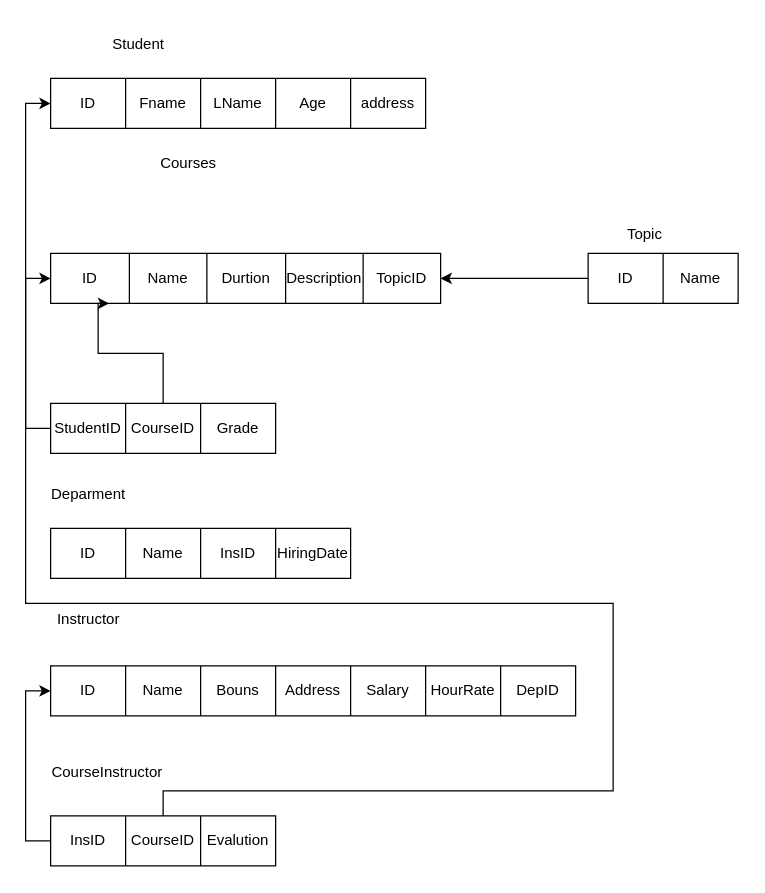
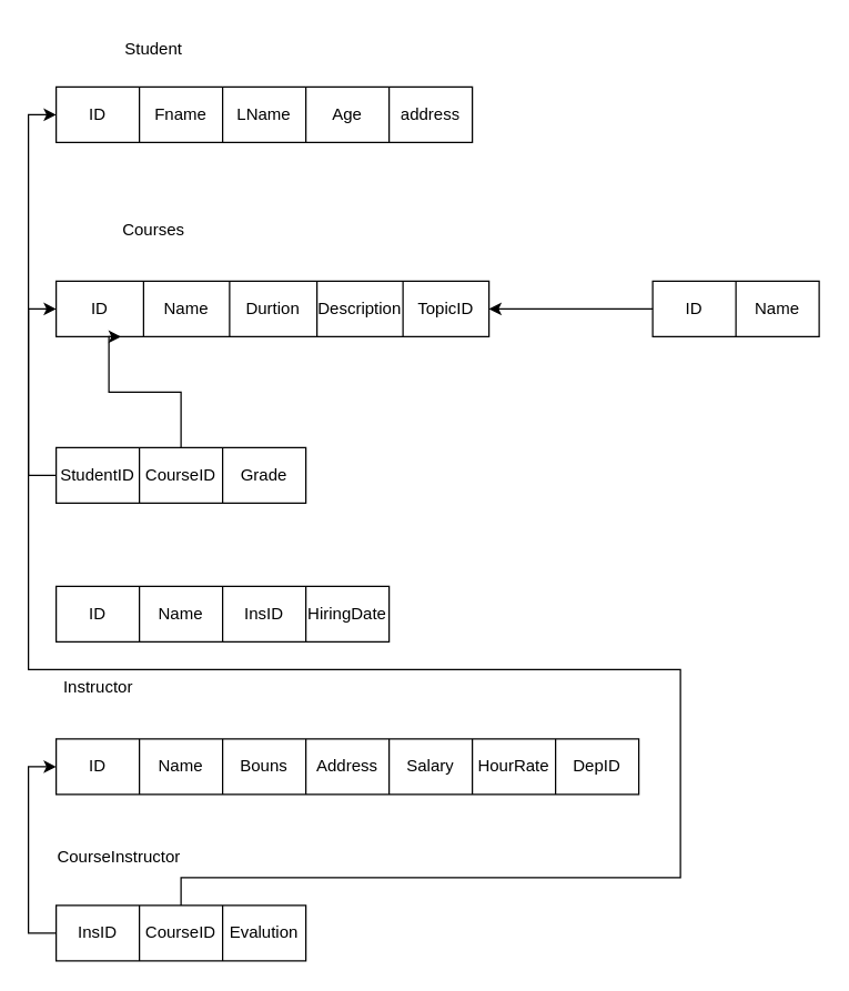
  <mxCell id="0" />
  <mxCell id="1" parent="0" />
  <mxCell id="2" value="Student" style="text;html=1;align=center;verticalAlign=middle;resizable=0;points=[];autosize=1;strokeColor=none;fillColor=none;" vertex="1" parent="1"><mxGeometry x="80" y="20" width="60" height="30" as="geometry" /></mxCell>
- <mxCell id="3" value="Courses" style="text;html=1;align=center;verticalAlign=middle;resizable=0;points=[];autosize=1;strokeColor=none;fillColor=none;" vertex="1" parent="1"><mxGeometry x="115" y="115" width="70" height="30" as="geometry" /></mxCell>
+ <mxCell id="3" value="Courses" style="text;html=1;align=center;verticalAlign=middle;resizable=0;points=[];autosize=1;strokeColor=none;fillColor=none;" vertex="1" parent="1"><mxGeometry x="75" y="150" width="70" height="30" as="geometry" /></mxCell>
  <mxCell id="4" value="" style="shape=table;startSize=0;container=1;collapsible=0;childLayout=tableLayout;" vertex="1" parent="1"><mxGeometry y="62" width="300" height="40" as="geometry" x="40" /></mxCell>
  <mxCell id="5" value="" style="shape=tableRow;horizontal=0;startSize=0;swimlaneHead=0;swimlaneBody=0;strokeColor=inherit;top=0;left=0;bottom=0;right=0;collapsible=0;dropTarget=0;fillColor=none;points=[[0,0.5],[1,0.5]];portConstraint=eastwest;" vertex="1" parent="4"><mxGeometry width="300" height="40" as="geometry" /></mxCell>
  <mxCell id="6" value="ID" style="shape=partialRectangle;html=1;whiteSpace=wrap;connectable=0;strokeColor=inherit;overflow=hidden;fillColor=none;top=0;left=0;bottom=0;right=0;pointerEvents=1;" vertex="1" parent="5"><mxGeometry width="60" height="40" as="geometry"><mxRectangle width="60" height="40" as="alternateBounds" /></mxGeometry></mxCell>
  <mxCell id="7" value="Fname" style="shape=partialRectangle;html=1;whiteSpace=wrap;connectable=0;strokeColor=inherit;overflow=hidden;fillColor=none;top=0;left=0;bottom=0;right=0;pointerEvents=1;" vertex="1" parent="5"><mxGeometry x="60" width="60" height="40" as="geometry"><mxRectangle width="60" height="40" as="alternateBounds" /></mxGeometry></mxCell>
  <mxCell id="8" value="LName" style="shape=partialRectangle;html=1;whiteSpace=wrap;connectable=0;strokeColor=inherit;overflow=hidden;fillColor=none;top=0;left=0;bottom=0;right=0;pointerEvents=1;" vertex="1" parent="5"><mxGeometry x="120" width="60" height="40" as="geometry"><mxRectangle width="60" height="40" as="alternateBounds" /></mxGeometry></mxCell>
  <mxCell id="9" value="Age" style="shape=partialRectangle;html=1;whiteSpace=wrap;connectable=0;strokeColor=inherit;overflow=hidden;fillColor=none;top=0;left=0;bottom=0;right=0;pointerEvents=1;" vertex="1" parent="5"><mxGeometry x="180" width="60" height="40" as="geometry"><mxRectangle width="60" height="40" as="alternateBounds" /></mxGeometry></mxCell>
  <mxCell id="10" value="address" style="shape=partialRectangle;html=1;whiteSpace=wrap;connectable=0;strokeColor=inherit;overflow=hidden;fillColor=none;top=0;left=0;bottom=0;right=0;pointerEvents=1;" vertex="1" parent="5"><mxGeometry x="240" width="60" height="40" as="geometry"><mxRectangle width="60" height="40" as="alternateBounds" /></mxGeometry></mxCell>
  <mxCell id="11" value="" style="shape=table;startSize=0;container=1;collapsible=0;childLayout=tableLayout;" vertex="1" parent="1"><mxGeometry y="202" width="312" height="40" as="geometry" x="40" /></mxCell>
  <mxCell id="12" value="" style="shape=tableRow;horizontal=0;startSize=0;swimlaneHead=0;swimlaneBody=0;strokeColor=inherit;top=0;left=0;bottom=0;right=0;collapsible=0;dropTarget=0;fillColor=none;points=[[0,0.5],[1,0.5]];portConstraint=eastwest;" vertex="1" parent="11"><mxGeometry width="312" height="40" as="geometry" /></mxCell>
  <mxCell id="13" value="ID" style="shape=partialRectangle;html=1;whiteSpace=wrap;connectable=0;strokeColor=inherit;overflow=hidden;fillColor=none;top=0;left=0;bottom=0;right=0;pointerEvents=1;" vertex="1" parent="12"><mxGeometry width="63" height="40" as="geometry"><mxRectangle width="63" height="40" as="alternateBounds" /></mxGeometry></mxCell>
  <mxCell id="14" value="Name" style="shape=partialRectangle;html=1;whiteSpace=wrap;connectable=0;strokeColor=inherit;overflow=hidden;fillColor=none;top=0;left=0;bottom=0;right=0;pointerEvents=1;" vertex="1" parent="12"><mxGeometry x="63" width="62" height="40" as="geometry"><mxRectangle width="62" height="40" as="alternateBounds" /></mxGeometry></mxCell>
  <mxCell id="15" value="Durtion" style="shape=partialRectangle;html=1;whiteSpace=wrap;connectable=0;strokeColor=inherit;overflow=hidden;fillColor=none;top=0;left=0;bottom=0;right=0;pointerEvents=1;" vertex="1" parent="12"><mxGeometry x="125" width="63" height="40" as="geometry"><mxRectangle width="63" height="40" as="alternateBounds" /></mxGeometry></mxCell>
  <mxCell id="16" value="Description" style="shape=partialRectangle;html=1;whiteSpace=wrap;connectable=0;strokeColor=inherit;overflow=hidden;fillColor=none;top=0;left=0;bottom=0;right=0;pointerEvents=1;" vertex="1" parent="12"><mxGeometry x="188" width="62" height="40" as="geometry"><mxRectangle width="62" height="40" as="alternateBounds" /></mxGeometry></mxCell>
  <mxCell id="17" value="TopicID" style="shape=partialRectangle;html=1;whiteSpace=wrap;connectable=0;strokeColor=inherit;overflow=hidden;fillColor=none;top=0;left=0;bottom=0;right=0;pointerEvents=1;" vertex="1" parent="12"><mxGeometry x="250" width="62" height="40" as="geometry"><mxRectangle width="62" height="40" as="alternateBounds" /></mxGeometry></mxCell>
  <mxCell id="18" value="" style="shape=table;startSize=0;container=1;collapsible=0;childLayout=tableLayout;" vertex="1" parent="1"><mxGeometry y="322" width="180" height="40" as="geometry" x="40" /></mxCell>
  <mxCell id="19" value="" style="shape=tableRow;horizontal=0;startSize=0;swimlaneHead=0;swimlaneBody=0;strokeColor=inherit;top=0;left=0;bottom=0;right=0;collapsible=0;dropTarget=0;fillColor=none;points=[[0,0.5],[1,0.5]];portConstraint=eastwest;" vertex="1" parent="18"><mxGeometry width="180" height="40" as="geometry" /></mxCell>
  <mxCell id="20" value="StudentID" style="shape=partialRectangle;html=1;whiteSpace=wrap;connectable=0;strokeColor=inherit;overflow=hidden;fillColor=none;top=0;left=0;bottom=0;right=0;pointerEvents=1;" vertex="1" parent="19"><mxGeometry width="60" height="40" as="geometry"><mxRectangle width="60" height="40" as="alternateBounds" /></mxGeometry></mxCell>
  <mxCell id="21" value="CourseID" style="shape=partialRectangle;html=1;whiteSpace=wrap;connectable=0;strokeColor=inherit;overflow=hidden;fillColor=none;top=0;left=0;bottom=0;right=0;pointerEvents=1;" vertex="1" parent="19"><mxGeometry x="60" width="60" height="40" as="geometry"><mxRectangle width="60" height="40" as="alternateBounds" /></mxGeometry></mxCell>
  <mxCell id="22" value="Grade" style="shape=partialRectangle;html=1;whiteSpace=wrap;connectable=0;strokeColor=inherit;overflow=hidden;fillColor=none;top=0;left=0;bottom=0;right=0;pointerEvents=1;" vertex="1" parent="19"><mxGeometry x="120" width="60" height="40" as="geometry"><mxRectangle width="60" height="40" as="alternateBounds" /></mxGeometry></mxCell>
  <mxCell id="23" style="edgeStyle=orthogonalEdgeStyle;rounded=0;orthogonalLoop=1;jettySize=auto;html=1;entryX=0;entryY=0.5;entryDx=0;entryDy=0;" edge="1" parent="1" source="19" target="5"><mxGeometry relative="1" as="geometry"><Array as="points"><mxPoint x="20" y="342" /><mxPoint x="20" y="82" /></Array></mxGeometry></mxCell>
  <mxCell id="24" style="edgeStyle=orthogonalEdgeStyle;rounded=0;orthogonalLoop=1;jettySize=auto;html=1;entryX=0.15;entryY=1;entryDx=0;entryDy=0;entryPerimeter=0;" edge="1" parent="1" source="19" target="12"><mxGeometry relative="1" as="geometry"><Array as="points"><mxPoint x="130" y="282" /><mxPoint x="78" y="282" /></Array></mxGeometry></mxCell>
- <mxCell id="25" value="Topic" style="text;html=1;align=center;verticalAlign=middle;resizable=0;points=[];autosize=1;strokeColor=none;fillColor=none;" vertex="1" parent="1"><mxGeometry x="490" y="172" width="50" height="30" as="geometry" /></mxCell>
  <mxCell id="26" value="" style="shape=table;startSize=0;container=1;collapsible=0;childLayout=tableLayout;" vertex="1" parent="1"><mxGeometry x="470" y="202" width="120" height="40" as="geometry" /></mxCell>
  <mxCell id="27" value="" style="shape=tableRow;horizontal=0;startSize=0;swimlaneHead=0;swimlaneBody=0;strokeColor=inherit;top=0;left=0;bottom=0;right=0;collapsible=0;dropTarget=0;fillColor=none;points=[[0,0.5],[1,0.5]];portConstraint=eastwest;" vertex="1" parent="26"><mxGeometry width="120" height="40" as="geometry" /></mxCell>
  <mxCell id="28" value="ID" style="shape=partialRectangle;html=1;whiteSpace=wrap;connectable=0;strokeColor=inherit;overflow=hidden;fillColor=none;top=0;left=0;bottom=0;right=0;pointerEvents=1;" vertex="1" parent="27"><mxGeometry width="60" height="40" as="geometry"><mxRectangle width="60" height="40" as="alternateBounds" /></mxGeometry></mxCell>
  <mxCell id="29" value="Name" style="shape=partialRectangle;html=1;whiteSpace=wrap;connectable=0;strokeColor=inherit;overflow=hidden;fillColor=none;top=0;left=0;bottom=0;right=0;pointerEvents=1;" vertex="1" parent="27"><mxGeometry x="60" width="60" height="40" as="geometry"><mxRectangle width="60" height="40" as="alternateBounds" /></mxGeometry></mxCell>
  <mxCell id="30" style="edgeStyle=orthogonalEdgeStyle;rounded=0;orthogonalLoop=1;jettySize=auto;html=1;entryX=1;entryY=0.5;entryDx=0;entryDy=0;" edge="1" parent="1" source="27" target="12"><mxGeometry relative="1" as="geometry" /></mxCell>
- <mxCell id="31" value="Deparment" style="text;html=1;align=center;verticalAlign=middle;resizable=0;points=[];autosize=1;strokeColor=none;fillColor=none;" vertex="1" parent="1"><mxGeometry x="30" y="380" width="80" height="30" as="geometry" /></mxCell>
  <mxCell id="32" value="" style="shape=table;startSize=0;container=1;collapsible=0;childLayout=tableLayout;" vertex="1" parent="1"><mxGeometry y="422" width="240" height="40" as="geometry" x="40" /></mxCell>
  <mxCell id="33" value="" style="shape=tableRow;horizontal=0;startSize=0;swimlaneHead=0;swimlaneBody=0;strokeColor=inherit;top=0;left=0;bottom=0;right=0;collapsible=0;dropTarget=0;fillColor=none;points=[[0,0.5],[1,0.5]];portConstraint=eastwest;" vertex="1" parent="32"><mxGeometry width="240" height="40" as="geometry" /></mxCell>
  <mxCell id="34" value="ID" style="shape=partialRectangle;html=1;whiteSpace=wrap;connectable=0;strokeColor=inherit;overflow=hidden;fillColor=none;top=0;left=0;bottom=0;right=0;pointerEvents=1;" vertex="1" parent="33"><mxGeometry width="60" height="40" as="geometry"><mxRectangle width="60" height="40" as="alternateBounds" /></mxGeometry></mxCell>
  <mxCell id="35" value="Name" style="shape=partialRectangle;html=1;whiteSpace=wrap;connectable=0;strokeColor=inherit;overflow=hidden;fillColor=none;top=0;left=0;bottom=0;right=0;pointerEvents=1;" vertex="1" parent="33"><mxGeometry x="60" width="60" height="40" as="geometry"><mxRectangle width="60" height="40" as="alternateBounds" /></mxGeometry></mxCell>
  <mxCell id="36" value="InsID" style="shape=partialRectangle;html=1;whiteSpace=wrap;connectable=0;strokeColor=inherit;overflow=hidden;fillColor=none;top=0;left=0;bottom=0;right=0;pointerEvents=1;" vertex="1" parent="33"><mxGeometry x="120" width="60" height="40" as="geometry"><mxRectangle width="60" height="40" as="alternateBounds" /></mxGeometry></mxCell>
  <mxCell id="37" value="HiringDate" style="shape=partialRectangle;html=1;whiteSpace=wrap;connectable=0;strokeColor=inherit;overflow=hidden;fillColor=none;top=0;left=0;bottom=0;right=0;pointerEvents=1;" vertex="1" parent="33"><mxGeometry x="180" width="60" height="40" as="geometry"><mxRectangle width="60" height="40" as="alternateBounds" /></mxGeometry></mxCell>
  <mxCell id="38" value="Instructor" style="text;html=1;align=center;verticalAlign=middle;resizable=0;points=[];autosize=1;strokeColor=none;fillColor=none;" vertex="1" parent="1"><mxGeometry x="35" y="480" width="70" height="30" as="geometry" /></mxCell>
  <mxCell id="39" value="" style="shape=table;startSize=0;container=1;collapsible=0;childLayout=tableLayout;" vertex="1" parent="1"><mxGeometry y="532" width="420" height="40" as="geometry" x="40" /></mxCell>
  <mxCell id="40" value="" style="shape=tableRow;horizontal=0;startSize=0;swimlaneHead=0;swimlaneBody=0;strokeColor=inherit;top=0;left=0;bottom=0;right=0;collapsible=0;dropTarget=0;fillColor=none;points=[[0,0.5],[1,0.5]];portConstraint=eastwest;" vertex="1" parent="39"><mxGeometry width="420" height="40" as="geometry" /></mxCell>
  <mxCell id="41" value="ID" style="shape=partialRectangle;html=1;whiteSpace=wrap;connectable=0;strokeColor=inherit;overflow=hidden;fillColor=none;top=0;left=0;bottom=0;right=0;pointerEvents=1;" vertex="1" parent="40"><mxGeometry width="60" height="40" as="geometry"><mxRectangle width="60" height="40" as="alternateBounds" /></mxGeometry></mxCell>
  <mxCell id="42" value="Name" style="shape=partialRectangle;html=1;whiteSpace=wrap;connectable=0;strokeColor=inherit;overflow=hidden;fillColor=none;top=0;left=0;bottom=0;right=0;pointerEvents=1;" vertex="1" parent="40"><mxGeometry x="60" width="60" height="40" as="geometry"><mxRectangle width="60" height="40" as="alternateBounds" /></mxGeometry></mxCell>
  <mxCell id="43" value="Bouns" style="shape=partialRectangle;html=1;whiteSpace=wrap;connectable=0;strokeColor=inherit;overflow=hidden;fillColor=none;top=0;left=0;bottom=0;right=0;pointerEvents=1;" vertex="1" parent="40"><mxGeometry x="120" width="60" height="40" as="geometry"><mxRectangle width="60" height="40" as="alternateBounds" /></mxGeometry></mxCell>
  <mxCell id="44" value="Address" style="shape=partialRectangle;html=1;whiteSpace=wrap;connectable=0;strokeColor=inherit;overflow=hidden;fillColor=none;top=0;left=0;bottom=0;right=0;pointerEvents=1;" vertex="1" parent="40"><mxGeometry x="180" width="60" height="40" as="geometry"><mxRectangle width="60" height="40" as="alternateBounds" /></mxGeometry></mxCell>
  <mxCell id="45" value="Salary" style="shape=partialRectangle;html=1;whiteSpace=wrap;connectable=0;strokeColor=inherit;overflow=hidden;fillColor=none;top=0;left=0;bottom=0;right=0;pointerEvents=1;" vertex="1" parent="40"><mxGeometry x="240" width="60" height="40" as="geometry"><mxRectangle width="60" height="40" as="alternateBounds" /></mxGeometry></mxCell>
  <mxCell id="46" value="HourRate" style="shape=partialRectangle;html=1;whiteSpace=wrap;connectable=0;strokeColor=inherit;overflow=hidden;fillColor=none;top=0;left=0;bottom=0;right=0;pointerEvents=1;" vertex="1" parent="40"><mxGeometry x="300" width="60" height="40" as="geometry"><mxRectangle width="60" height="40" as="alternateBounds" /></mxGeometry></mxCell>
  <mxCell id="47" value="DepID" style="shape=partialRectangle;html=1;whiteSpace=wrap;connectable=0;strokeColor=inherit;overflow=hidden;fillColor=none;top=0;left=0;bottom=0;right=0;pointerEvents=1;" vertex="1" parent="40"><mxGeometry x="360" width="60" height="40" as="geometry"><mxRectangle width="60" height="40" as="alternateBounds" /></mxGeometry></mxCell>
  <mxCell id="48" value="CourseInstructor" style="text;html=1;align=center;verticalAlign=middle;resizable=0;points=[];autosize=1;strokeColor=none;fillColor=none;" vertex="1" parent="1"><mxGeometry x="30" y="602" width="110" height="30" as="geometry" /></mxCell>
  <mxCell id="49" value="" style="shape=table;startSize=0;container=1;collapsible=0;childLayout=tableLayout;" vertex="1" parent="1"><mxGeometry y="652" width="180" height="40" as="geometry" x="40" /></mxCell>
  <mxCell id="50" value="" style="shape=tableRow;horizontal=0;startSize=0;swimlaneHead=0;swimlaneBody=0;strokeColor=inherit;top=0;left=0;bottom=0;right=0;collapsible=0;dropTarget=0;fillColor=none;points=[[0,0.5],[1,0.5]];portConstraint=eastwest;" vertex="1" parent="49"><mxGeometry width="180" height="40" as="geometry" /></mxCell>
  <mxCell id="51" value="InsID" style="shape=partialRectangle;html=1;whiteSpace=wrap;connectable=0;strokeColor=inherit;overflow=hidden;fillColor=none;top=0;left=0;bottom=0;right=0;pointerEvents=1;" vertex="1" parent="50"><mxGeometry width="60" height="40" as="geometry"><mxRectangle width="60" height="40" as="alternateBounds" /></mxGeometry></mxCell>
  <mxCell id="52" value="CourseID" style="shape=partialRectangle;html=1;whiteSpace=wrap;connectable=0;strokeColor=inherit;overflow=hidden;fillColor=none;top=0;left=0;bottom=0;right=0;pointerEvents=1;" vertex="1" parent="50"><mxGeometry x="60" width="60" height="40" as="geometry"><mxRectangle width="60" height="40" as="alternateBounds" /></mxGeometry></mxCell>
  <mxCell id="53" value="Evalution" style="shape=partialRectangle;html=1;whiteSpace=wrap;connectable=0;strokeColor=inherit;overflow=hidden;fillColor=none;top=0;left=0;bottom=0;right=0;pointerEvents=1;" vertex="1" parent="50"><mxGeometry x="120" width="60" height="40" as="geometry"><mxRectangle width="60" height="40" as="alternateBounds" /></mxGeometry></mxCell>
  <mxCell id="54" style="edgeStyle=orthogonalEdgeStyle;rounded=0;orthogonalLoop=1;jettySize=auto;html=1;entryX=0;entryY=0.5;entryDx=0;entryDy=0;" edge="1" parent="1" source="50" target="40"><mxGeometry relative="1" as="geometry"><Array as="points"><mxPoint x="20" y="672" /><mxPoint x="20" y="552" /></Array></mxGeometry></mxCell>
  <mxCell id="55" style="edgeStyle=orthogonalEdgeStyle;rounded=0;orthogonalLoop=1;jettySize=auto;html=1;" edge="1" parent="1" source="50" target="12"><mxGeometry relative="1" as="geometry"><Array as="points"><mxPoint x="130" y="632" /><mxPoint x="490" y="632" /><mxPoint x="490" y="482" /><mxPoint x="20" y="482" /><mxPoint x="20" y="222" /></Array></mxGeometry></mxCell>
